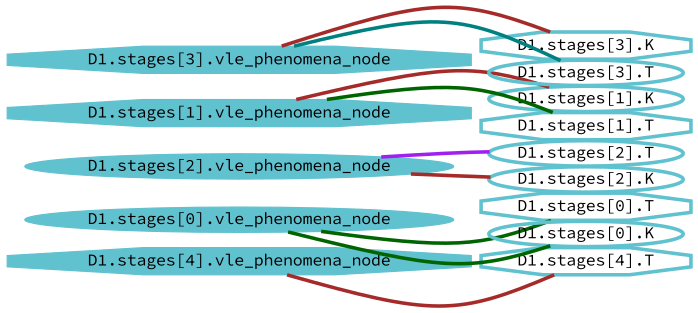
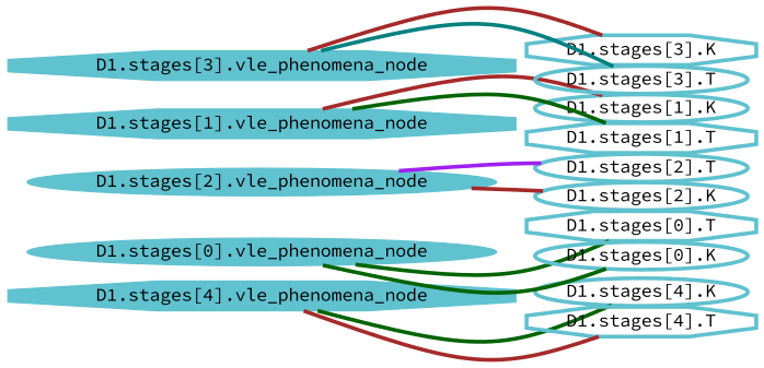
  digraph {
    Damping=0.2
    color=none
    dir=none
    fontname="Source Code Pro"
    nodesep=0.02
    penwidth=0
    rankdir=LR
    ranksep=0.02
    splines=curved
    node [color="#60c1cf" fillcolor=none fontname="Source Code Pro" gradientangle=0 margin=0 orientation=0.0 peripheries=1 shape=ellipse style=filled penwidth=3]
    edge [arrowhead=none arrowtail=none color=darkgreen dir=none fontname="Source Code Pro" headport=c penwidth=3 style=solid tailport=c]
    "D1.stages[4].vle_phenomena_node" [fillcolor="#60c1cf" height=0.19444 shape=octagon width=0.19444 penwidth=""]
+   "D1.stages[4].K" [height=0.15278 width=0.15278]
    "D1.stages[4].T" [height=0.15278 shape=octagon width=0.15278]
    "D1.stages[0].vle_phenomena_node" [fillcolor="#60c1cf" height=0.19444 width=0.19444 penwidth=""]
    "D1.stages[0].T" [height=0.15278 shape=octagon width=0.15278]
    "D1.stages[0].K" [height=0.15278 width=0.15278]
    "D1.stages[2].vle_phenomena_node" [fillcolor="#60c1cf" height=0.19444 width=0.19444 penwidth=""]
    "D1.stages[2].T" [height=0.15278 width=0.15278]
    "D1.stages[2].K" [height=0.15278 width=0.15278]
    "D1.stages[1].vle_phenomena_node" [fillcolor="#60c1cf" height=0.19444 shape=octagon width=0.19444 penwidth=""]
    "D1.stages[1].K" [height=0.15278 width=0.15278]
    "D1.stages[1].T" [height=0.15278 shape=octagon width=0.15278]
    "D1.stages[3].vle_phenomena_node" [fillcolor="#60c1cf" height=0.19444 shape=octagon width=0.19444 penwidth=""]
    "D1.stages[3].K" [height=0.15278 shape=octagon width=0.15278]
    "D1.stages[3].T" [height=0.15278 width=0.15278]
+   "D1.stages[4].vle_phenomena_node" -> "D1.stages[4].K"
    "D1.stages[4].vle_phenomena_node" -> "D1.stages[4].T" [color=brown]
    "D1.stages[0].vle_phenomena_node" -> "D1.stages[0].T"
    "D1.stages[0].vle_phenomena_node" -> "D1.stages[0].K"
    "D1.stages[2].vle_phenomena_node" -> "D1.stages[2].T" [color=purple]
    "D1.stages[2].vle_phenomena_node" -> "D1.stages[2].K" [color=brown]
    "D1.stages[1].vle_phenomena_node" -> "D1.stages[1].K" [color=brown]
    "D1.stages[1].vle_phenomena_node" -> "D1.stages[1].T"
    "D1.stages[3].vle_phenomena_node" -> "D1.stages[3].K" [color=brown]
    "D1.stages[3].vle_phenomena_node" -> "D1.stages[3].T" [color=teal]
  }
